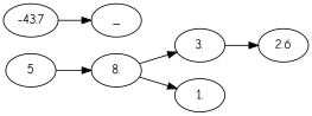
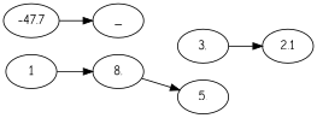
  strict digraph {
    fontname="Comic Neue"
    rankdir=LR
    node [fontname="Comic Neue"]
    edge [fontname="Comic Neue"]
-   n1 [label=5]
+   n1 [label=1]
    n2 [label=8.]
-   n3 [label=-43.7]
+   n3 [label=-47.7]
    n4 [label=_]
    n5 [label=3.]
-   n6 [label=1.]
-   n7 [label=2.6]
+   n6 [label=5.]
+   n7 [label=2.1]
    n1 -> n2
-   n2 -> n5
    n2 -> n6
    n3 -> n4
    n5 -> n7
  }
